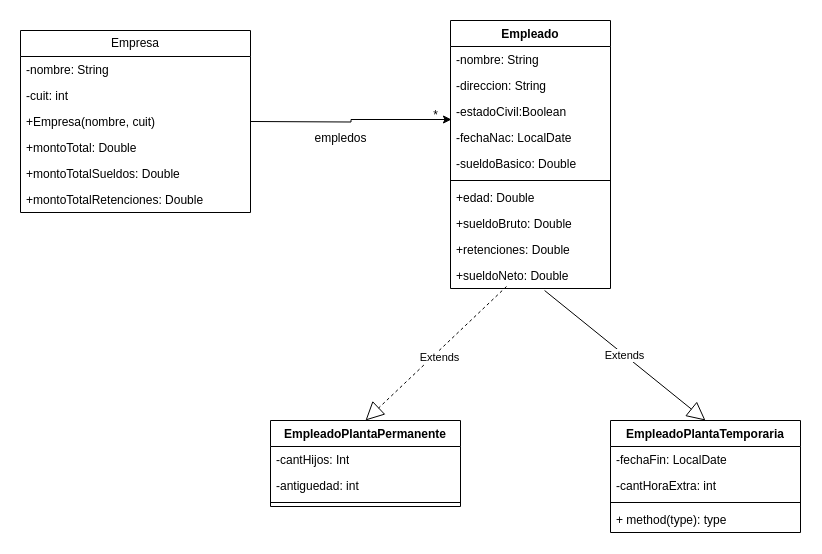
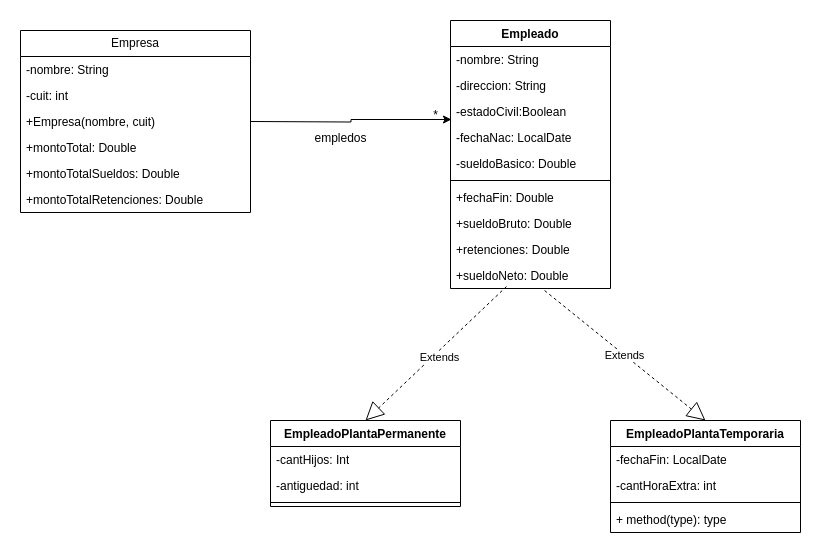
  <mxCell id="0" />
  <mxCell id="1" parent="0" />
  <mxCell id="2" value="Empresa" style="swimlane;fontStyle=0;childLayout=stackLayout;horizontal=1;startSize=26;fillColor=none;horizontalStack=0;resizeParent=1;resizeParentMax=0;resizeLast=0;collapsible=1;marginBottom=0;whiteSpace=wrap;html=1;" vertex="1" parent="1"><mxGeometry x="20" y="30" width="230" height="182" as="geometry" /></mxCell>
  <mxCell id="3" value="-nombre: String" style="text;strokeColor=none;fillColor=none;align=left;verticalAlign=top;spacingLeft=4;spacingRight=4;overflow=hidden;rotatable=0;points=[[0,0.5],[1,0.5]];portConstraint=eastwest;whiteSpace=wrap;html=1;" vertex="1" parent="2"><mxGeometry y="26" width="230" height="26" as="geometry" /></mxCell>
  <mxCell id="4" value="-cuit: int" style="text;strokeColor=none;fillColor=none;align=left;verticalAlign=top;spacingLeft=4;spacingRight=4;overflow=hidden;rotatable=0;points=[[0,0.5],[1,0.5]];portConstraint=eastwest;whiteSpace=wrap;html=1;" vertex="1" parent="2"><mxGeometry y="52" width="230" height="26" as="geometry" /></mxCell>
  <mxCell id="5" value="+Empresa(nombre, cuit)" style="text;strokeColor=none;fillColor=none;align=left;verticalAlign=top;spacingLeft=4;spacingRight=4;overflow=hidden;rotatable=0;points=[[0,0.5],[1,0.5]];portConstraint=eastwest;whiteSpace=wrap;html=1;" vertex="1" parent="2"><mxGeometry y="78" width="230" height="26" as="geometry" /></mxCell>
  <mxCell id="6" value="+montoTotal: Double" style="text;strokeColor=none;fillColor=none;align=left;verticalAlign=top;spacingLeft=4;spacingRight=4;overflow=hidden;rotatable=0;points=[[0,0.5],[1,0.5]];portConstraint=eastwest;whiteSpace=wrap;html=1;" vertex="1" parent="2"><mxGeometry y="104" width="230" height="26" as="geometry" /></mxCell>
  <mxCell id="7" value="+montoTotalSueldos: Double" style="text;strokeColor=none;fillColor=none;align=left;verticalAlign=top;spacingLeft=4;spacingRight=4;overflow=hidden;rotatable=0;points=[[0,0.5],[1,0.5]];portConstraint=eastwest;whiteSpace=wrap;html=1;" vertex="1" parent="2"><mxGeometry y="130" width="230" height="26" as="geometry" /></mxCell>
  <mxCell id="8" value="+montoTotalRetenciones: Double" style="text;strokeColor=none;fillColor=none;align=left;verticalAlign=top;spacingLeft=4;spacingRight=4;overflow=hidden;rotatable=0;points=[[0,0.5],[1,0.5]];portConstraint=eastwest;whiteSpace=wrap;html=1;" vertex="1" parent="2"><mxGeometry y="156" width="230" height="26" as="geometry" /></mxCell>
  <mxCell id="9" value="Empleado" style="swimlane;fontStyle=1;align=center;verticalAlign=top;childLayout=stackLayout;horizontal=1;startSize=26;horizontalStack=0;resizeParent=1;resizeParentMax=0;resizeLast=0;collapsible=1;marginBottom=0;whiteSpace=wrap;html=1;" vertex="1" parent="1"><mxGeometry x="450" y="20" width="160" height="268" as="geometry" /></mxCell>
  <mxCell id="10" value="-nombre: String" style="text;strokeColor=none;fillColor=none;align=left;verticalAlign=top;spacingLeft=4;spacingRight=4;overflow=hidden;rotatable=0;points=[[0,0.5],[1,0.5]];portConstraint=eastwest;whiteSpace=wrap;html=1;" vertex="1" parent="9"><mxGeometry y="26" width="160" height="26" as="geometry" /></mxCell>
  <mxCell id="11" value="-direccion: String" style="text;strokeColor=none;fillColor=none;align=left;verticalAlign=top;spacingLeft=4;spacingRight=4;overflow=hidden;rotatable=0;points=[[0,0.5],[1,0.5]];portConstraint=eastwest;whiteSpace=wrap;html=1;" vertex="1" parent="9"><mxGeometry y="52" width="160" height="26" as="geometry" /></mxCell>
  <mxCell id="12" value="-estadoCivil:Boolean" style="text;strokeColor=none;fillColor=none;align=left;verticalAlign=top;spacingLeft=4;spacingRight=4;overflow=hidden;rotatable=0;points=[[0,0.5],[1,0.5]];portConstraint=eastwest;whiteSpace=wrap;html=1;" vertex="1" parent="9"><mxGeometry y="78" width="160" height="26" as="geometry" /></mxCell>
  <mxCell id="13" value="-fechaNac: LocalDate" style="text;strokeColor=none;fillColor=none;align=left;verticalAlign=top;spacingLeft=4;spacingRight=4;overflow=hidden;rotatable=0;points=[[0,0.5],[1,0.5]];portConstraint=eastwest;whiteSpace=wrap;html=1;" vertex="1" parent="9"><mxGeometry y="104" width="160" height="26" as="geometry" /></mxCell>
  <mxCell id="14" value="-sueldoBasico: Double" style="text;strokeColor=none;fillColor=none;align=left;verticalAlign=top;spacingLeft=4;spacingRight=4;overflow=hidden;rotatable=0;points=[[0,0.5],[1,0.5]];portConstraint=eastwest;whiteSpace=wrap;html=1;" vertex="1" parent="9"><mxGeometry y="130" width="160" height="26" as="geometry" /></mxCell>
  <mxCell id="15" value="" style="line;strokeWidth=1;fillColor=none;align=left;verticalAlign=middle;spacingTop=-1;spacingLeft=3;spacingRight=3;rotatable=0;labelPosition=right;points=[];portConstraint=eastwest;strokeColor=inherit;" vertex="1" parent="9"><mxGeometry y="156" width="160" height="8" as="geometry" /></mxCell>
- <mxCell id="16" value="+edad: Double" style="text;strokeColor=none;fillColor=none;align=left;verticalAlign=top;spacingLeft=4;spacingRight=4;overflow=hidden;rotatable=0;points=[[0,0.5],[1,0.5]];portConstraint=eastwest;whiteSpace=wrap;html=1;" vertex="1" parent="9"><mxGeometry y="164" width="160" height="26" as="geometry" /></mxCell>
+ <mxCell id="16" value="+fechaFin: Double" style="text;strokeColor=none;fillColor=none;align=left;verticalAlign=top;spacingLeft=4;spacingRight=4;overflow=hidden;rotatable=0;points=[[0,0.5],[1,0.5]];portConstraint=eastwest;whiteSpace=wrap;html=1;" vertex="1" parent="9"><mxGeometry y="164" width="160" height="26" as="geometry" /></mxCell>
  <mxCell id="17" value="+sueldoBruto: Double" style="text;strokeColor=none;fillColor=none;align=left;verticalAlign=top;spacingLeft=4;spacingRight=4;overflow=hidden;rotatable=0;points=[[0,0.5],[1,0.5]];portConstraint=eastwest;whiteSpace=wrap;html=1;" vertex="1" parent="9"><mxGeometry y="190" width="160" height="26" as="geometry" /></mxCell>
  <mxCell id="18" value="+retenciones: Double" style="text;strokeColor=none;fillColor=none;align=left;verticalAlign=top;spacingLeft=4;spacingRight=4;overflow=hidden;rotatable=0;points=[[0,0.5],[1,0.5]];portConstraint=eastwest;whiteSpace=wrap;html=1;" vertex="1" parent="9"><mxGeometry y="216" width="160" height="26" as="geometry" /></mxCell>
  <mxCell id="19" value="+sueldoNeto: Double" style="text;strokeColor=none;fillColor=none;align=left;verticalAlign=top;spacingLeft=4;spacingRight=4;overflow=hidden;rotatable=0;points=[[0,0.5],[1,0.5]];portConstraint=eastwest;whiteSpace=wrap;html=1;" vertex="1" parent="9"><mxGeometry y="242" width="160" height="26" as="geometry" /></mxCell>
  <mxCell id="20" value="EmpleadoPlantaPermanente" style="swimlane;fontStyle=1;align=center;verticalAlign=top;childLayout=stackLayout;horizontal=1;startSize=26;horizontalStack=0;resizeParent=1;resizeParentMax=0;resizeLast=0;collapsible=1;marginBottom=0;whiteSpace=wrap;html=1;" vertex="1" parent="1"><mxGeometry x="270" y="420" width="190" height="86" as="geometry" /></mxCell>
  <mxCell id="21" value="-cantHijos: Int" style="text;strokeColor=none;fillColor=none;align=left;verticalAlign=top;spacingLeft=4;spacingRight=4;overflow=hidden;rotatable=0;points=[[0,0.5],[1,0.5]];portConstraint=eastwest;whiteSpace=wrap;html=1;" vertex="1" parent="20"><mxGeometry y="26" width="190" height="26" as="geometry" /></mxCell>
  <mxCell id="22" value="-antiguedad: int" style="text;strokeColor=none;fillColor=none;align=left;verticalAlign=top;spacingLeft=4;spacingRight=4;overflow=hidden;rotatable=0;points=[[0,0.5],[1,0.5]];portConstraint=eastwest;whiteSpace=wrap;html=1;" vertex="1" parent="20"><mxGeometry y="52" width="190" height="26" as="geometry" /></mxCell>
  <mxCell id="23" value="" style="line;strokeWidth=1;fillColor=none;align=left;verticalAlign=middle;spacingTop=-1;spacingLeft=3;spacingRight=3;rotatable=0;labelPosition=right;points=[];portConstraint=eastwest;strokeColor=inherit;" vertex="1" parent="20"><mxGeometry y="78" width="190" height="8" as="geometry" /></mxCell>
  <mxCell id="24" value="EmpleadoPlantaTemporaria" style="swimlane;fontStyle=1;align=center;verticalAlign=top;childLayout=stackLayout;horizontal=1;startSize=26;horizontalStack=0;resizeParent=1;resizeParentMax=0;resizeLast=0;collapsible=1;marginBottom=0;whiteSpace=wrap;html=1;" vertex="1" parent="1"><mxGeometry x="610" y="420" width="190" height="112" as="geometry" /></mxCell>
  <mxCell id="25" value="-fechaFin: LocalDate" style="text;strokeColor=none;fillColor=none;align=left;verticalAlign=top;spacingLeft=4;spacingRight=4;overflow=hidden;rotatable=0;points=[[0,0.5],[1,0.5]];portConstraint=eastwest;whiteSpace=wrap;html=1;" vertex="1" parent="24"><mxGeometry y="26" width="190" height="26" as="geometry" /></mxCell>
  <mxCell id="26" value="-cantHoraExtra: int" style="text;strokeColor=none;fillColor=none;align=left;verticalAlign=top;spacingLeft=4;spacingRight=4;overflow=hidden;rotatable=0;points=[[0,0.5],[1,0.5]];portConstraint=eastwest;whiteSpace=wrap;html=1;" vertex="1" parent="24"><mxGeometry y="52" width="190" height="26" as="geometry" /></mxCell>
  <mxCell id="27" value="" style="line;strokeWidth=1;fillColor=none;align=left;verticalAlign=middle;spacingTop=-1;spacingLeft=3;spacingRight=3;rotatable=0;labelPosition=right;points=[];portConstraint=eastwest;strokeColor=inherit;" vertex="1" parent="24"><mxGeometry y="78" width="190" height="8" as="geometry" /></mxCell>
  <mxCell id="28" value="+ method(type): type" style="text;strokeColor=none;fillColor=none;align=left;verticalAlign=top;spacingLeft=4;spacingRight=4;overflow=hidden;rotatable=0;points=[[0,0.5],[1,0.5]];portConstraint=eastwest;whiteSpace=wrap;html=1;" vertex="1" parent="24"><mxGeometry y="86" width="190" height="26" as="geometry" /></mxCell>
  <mxCell id="29" value="Extends" style="endArrow=block;endSize=16;endFill=0;html=1;rounded=0;entryX=0.5;entryY=0;entryDx=0;entryDy=0;exitX=0.35;exitY=0.923;exitDx=0;exitDy=0;exitPerimeter=0;dashed=1;" edge="1" parent="1" source="19" target="20"><mxGeometry x="-0.0" y="6" width="160" relative="1" as="geometry"><mxPoint x="260" y="180.002" as="sourcePoint" /><mxPoint x="412.04" y="250.99" as="targetPoint" /><Array as="points" /><mxPoint x="-1" as="offset" /></mxGeometry></mxCell>
- <mxCell id="30" value="Extends" style="endArrow=block;endSize=16;endFill=0;html=1;rounded=0;entryX=0.5;entryY=0;entryDx=0;entryDy=0;exitX=0.588;exitY=1.077;exitDx=0;exitDy=0;exitPerimeter=0;" edge="1" parent="1" source="19" target="24"><mxGeometry width="160" relative="1" as="geometry"><mxPoint x="543" y="219" as="sourcePoint" /><mxPoint x="695" y="290" as="targetPoint" /></mxGeometry></mxCell>
+ <mxCell id="30" value="Extends" style="endArrow=block;endSize=16;endFill=0;html=1;rounded=0;entryX=0.5;entryY=0;entryDx=0;entryDy=0;exitX=0.588;exitY=1.077;exitDx=0;exitDy=0;exitPerimeter=0;dashed=1;" edge="1" parent="1" source="19" target="24"><mxGeometry width="160" relative="1" as="geometry"><mxPoint x="543" y="219" as="sourcePoint" /><mxPoint x="695" y="290" as="targetPoint" /></mxGeometry></mxCell>
  <mxCell id="31" style="edgeStyle=orthogonalEdgeStyle;rounded=0;orthogonalLoop=1;jettySize=auto;html=1;entryX=0.006;entryY=0.808;entryDx=0;entryDy=0;entryPerimeter=0;" edge="1" parent="1" target="12"><mxGeometry relative="1" as="geometry"><mxPoint x="250" y="121" as="sourcePoint" /></mxGeometry></mxCell>
  <mxCell id="32" value="*" style="text;html=1;align=center;verticalAlign=middle;resizable=0;points=[];autosize=1;strokeColor=none;fillColor=none;" vertex="1" parent="1"><mxGeometry x="420" y="100" width="30" height="30" as="geometry" /></mxCell>
  <mxCell id="33" value="empledos" style="text;html=1;align=center;verticalAlign=middle;resizable=0;points=[];autosize=1;strokeColor=none;fillColor=none;" vertex="1" parent="1"><mxGeometry x="300" y="123" width="80" height="30" as="geometry" /></mxCell>
